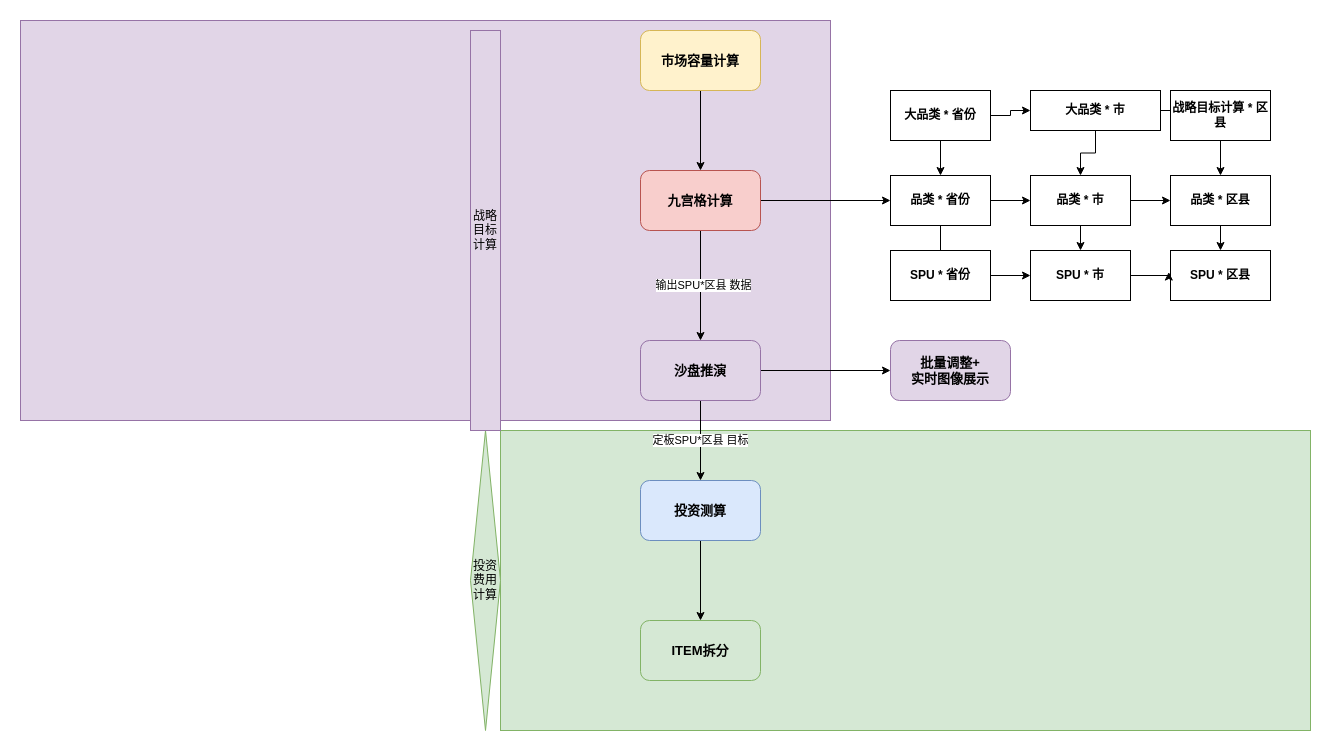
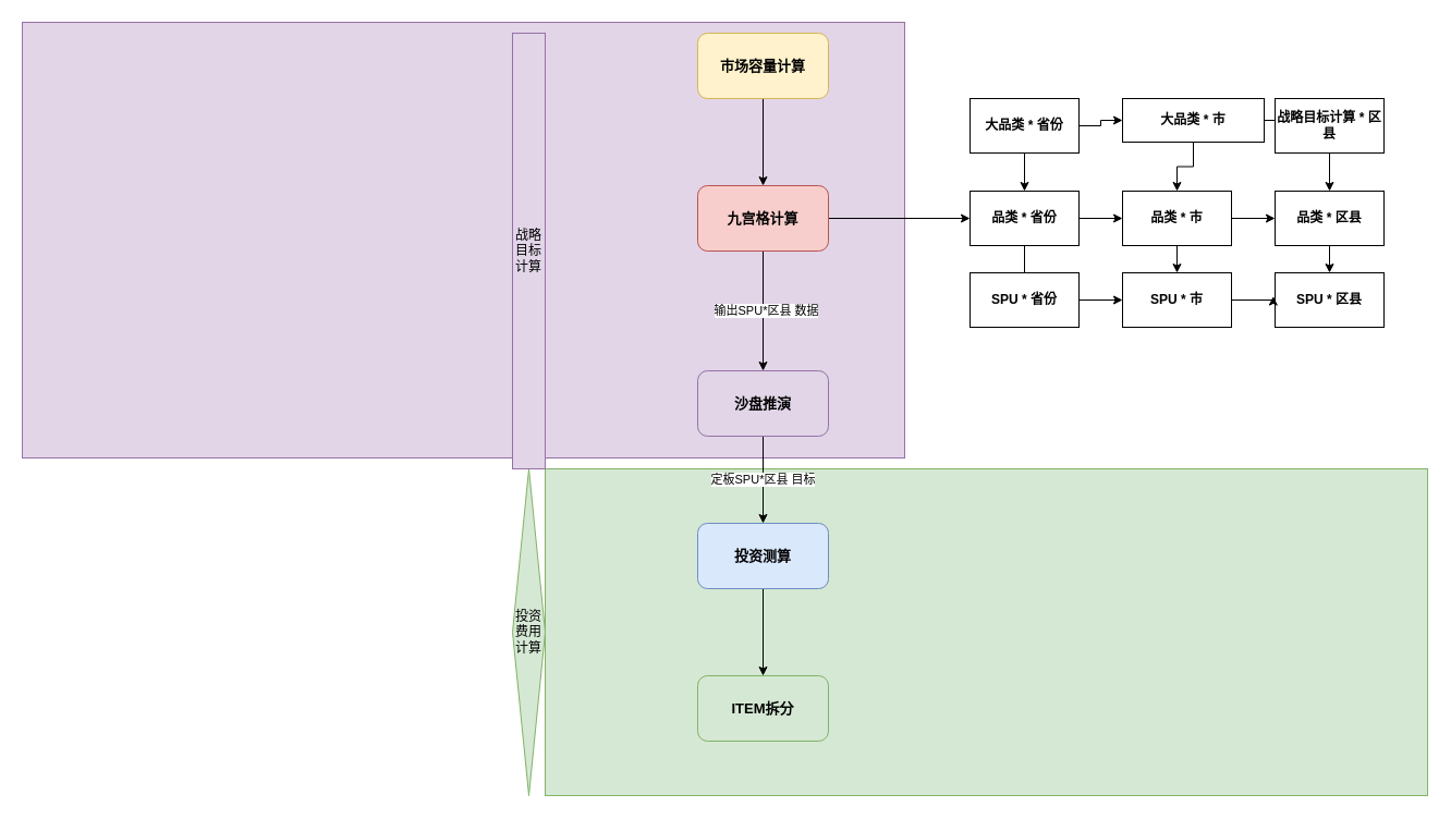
  <mxCell id="0" />
  <mxCell id="1" parent="0" />
  <mxCell id="2" value="" style="rounded=0;whiteSpace=wrap;html=1;fillColor=#d5e8d4;strokeColor=#82b366;" vertex="1" parent="1"><mxGeometry x="500" y="430" width="810" height="300" as="geometry" /></mxCell>
  <mxCell id="3" value="" style="rounded=0;whiteSpace=wrap;html=1;fillColor=#e1d5e7;strokeColor=#9673a6;" vertex="1" parent="1"><mxGeometry x="20" y="20" width="810" height="400" as="geometry" /></mxCell>
  <mxCell id="4" value="" style="edgeStyle=orthogonalEdgeStyle;rounded=0;orthogonalLoop=1;jettySize=auto;html=1;fontSize=13;fontStyle=1" edge="1" parent="1" source="5" target="9"><mxGeometry relative="1" as="geometry" /></mxCell>
  <mxCell id="5" value="市场容量计算" style="rounded=1;whiteSpace=wrap;html=1;fillColor=#fff2cc;strokeColor=#d6b656;fontSize=13;fontStyle=1" vertex="1" parent="1"><mxGeometry x="640" y="30" width="120" height="60" as="geometry" /></mxCell>
  <mxCell id="6" value="" style="edgeStyle=orthogonalEdgeStyle;rounded=0;orthogonalLoop=1;jettySize=auto;html=1;fontSize=13;fontStyle=1;entryX=0.5;entryY=0;entryDx=0;entryDy=0;" edge="1" parent="1" source="9" target="13"><mxGeometry relative="1" as="geometry"><mxPoint x="700" y="310" as="targetPoint" /></mxGeometry></mxCell>
  <mxCell id="7" value="输出SPU*区县 数据" style="edgeLabel;html=1;align=center;verticalAlign=middle;resizable=0;points=[];" vertex="1" connectable="0" parent="6"><mxGeometry x="-0.025" y="2" relative="1" as="geometry"><mxPoint as="offset" /></mxGeometry></mxCell>
  <mxCell id="8" style="edgeStyle=orthogonalEdgeStyle;rounded=0;orthogonalLoop=1;jettySize=auto;html=1;exitX=1;exitY=0.5;exitDx=0;exitDy=0;entryX=0;entryY=0.5;entryDx=0;entryDy=0;" edge="1" parent="1" source="9" target="29"><mxGeometry relative="1" as="geometry" /></mxCell>
  <mxCell id="9" value="九宫格计算" style="rounded=1;whiteSpace=wrap;html=1;fillColor=#f8cecc;strokeColor=#b85450;fontSize=13;fontStyle=1" vertex="1" parent="1"><mxGeometry x="640" y="170" width="120" height="60" as="geometry" /></mxCell>
  <mxCell id="10" value="" style="edgeStyle=orthogonalEdgeStyle;rounded=0;orthogonalLoop=1;jettySize=auto;html=1;fontSize=13;fontStyle=1" edge="1" parent="1" source="13" target="15"><mxGeometry relative="1" as="geometry" /></mxCell>
  <mxCell id="11" value="定板SPU*区县 目标" style="edgeLabel;html=1;align=center;verticalAlign=middle;resizable=0;points=[];" vertex="1" connectable="0" parent="10"><mxGeometry x="-0.025" y="-1" relative="1" as="geometry"><mxPoint as="offset" /></mxGeometry></mxCell>
- <mxCell id="12" value="" style="edgeStyle=orthogonalEdgeStyle;rounded=0;orthogonalLoop=1;jettySize=auto;html=1;" edge="1" parent="1" source="13" target="39"><mxGeometry relative="1" as="geometry" /></mxCell>
  <mxCell id="13" value="沙盘推演" style="rounded=1;whiteSpace=wrap;html=1;fillColor=#e1d5e7;strokeColor=#9673a6;fontSize=13;fontStyle=1" vertex="1" parent="1"><mxGeometry x="640" y="340" width="120" height="60" as="geometry" /></mxCell>
  <mxCell id="14" value="" style="edgeStyle=orthogonalEdgeStyle;rounded=0;orthogonalLoop=1;jettySize=auto;html=1;fontSize=13;fontStyle=1" edge="1" parent="1" source="15" target="16"><mxGeometry relative="1" as="geometry" /></mxCell>
  <mxCell id="15" value="投资测算" style="rounded=1;whiteSpace=wrap;html=1;fillColor=#dae8fc;strokeColor=#6c8ebf;fontSize=13;fontStyle=1" vertex="1" parent="1"><mxGeometry x="640" y="480" width="120" height="60" as="geometry" /></mxCell>
  <mxCell id="16" value="ITEM拆分" style="rounded=1;whiteSpace=wrap;html=1;fillColor=#d5e8d4;strokeColor=#82b366;fontSize=13;fontStyle=1" vertex="1" parent="1"><mxGeometry x="640" y="620" width="120" height="60" as="geometry" /></mxCell>
  <mxCell id="17" value="投资费用计算" style="rhombus;whiteSpace=wrap;html=1;fillColor=#d5e8d4;strokeColor=#82b366;" vertex="1" parent="1"><mxGeometry x="470" y="430" width="30" height="300" as="geometry" /></mxCell>
  <mxCell id="18" value="战略目标计算" style="rounded=0;whiteSpace=wrap;html=1;fillColor=#e1d5e7;strokeColor=#9673a6;" vertex="1" parent="1"><mxGeometry x="470" y="30" width="30" height="400" as="geometry" /></mxCell>
  <mxCell id="19" value="" style="edgeStyle=orthogonalEdgeStyle;rounded=0;orthogonalLoop=1;jettySize=auto;html=1;" edge="1" parent="1" source="21" target="24"><mxGeometry relative="1" as="geometry" /></mxCell>
  <mxCell id="20" value="" style="edgeStyle=orthogonalEdgeStyle;rounded=0;orthogonalLoop=1;jettySize=auto;html=1;entryX=0.5;entryY=0;entryDx=0;entryDy=0;" edge="1" parent="1" source="21" target="29"><mxGeometry relative="1" as="geometry" /></mxCell>
  <mxCell id="21" value="大品类 * 省份" style="rounded=0;whiteSpace=wrap;html=1;fontStyle=1" vertex="1" parent="1"><mxGeometry x="890" y="90" width="100" height="50" as="geometry" /></mxCell>
  <mxCell id="22" value="" style="edgeStyle=orthogonalEdgeStyle;rounded=0;orthogonalLoop=1;jettySize=auto;html=1;" edge="1" parent="1" source="24" target="26"><mxGeometry relative="1" as="geometry" /></mxCell>
  <mxCell id="23" style="edgeStyle=orthogonalEdgeStyle;rounded=0;orthogonalLoop=1;jettySize=auto;html=1;exitX=0.5;exitY=1;exitDx=0;exitDy=0;entryX=0.5;entryY=0;entryDx=0;entryDy=0;" edge="1" parent="1" source="24" target="32"><mxGeometry relative="1" as="geometry" /></mxCell>
  <mxCell id="24" value="大品类 * 市" style="rounded=0;whiteSpace=wrap;html=1;fontStyle=1" vertex="1" parent="1"><mxGeometry x="1030" y="90" width="130" height="40" as="geometry" /></mxCell>
  <mxCell id="25" style="edgeStyle=orthogonalEdgeStyle;rounded=0;orthogonalLoop=1;jettySize=auto;html=1;exitX=0.5;exitY=1;exitDx=0;exitDy=0;entryX=0.5;entryY=0;entryDx=0;entryDy=0;" edge="1" parent="1" source="26" target="34"><mxGeometry relative="1" as="geometry" /></mxCell>
  <mxCell id="26" value="战略目标计算 * 区县" style="rounded=0;whiteSpace=wrap;html=1;fontStyle=1" vertex="1" parent="1"><mxGeometry x="1170" y="90" width="100" height="50" as="geometry" /></mxCell>
  <mxCell id="27" style="edgeStyle=orthogonalEdgeStyle;rounded=0;orthogonalLoop=1;jettySize=auto;html=1;exitX=0.5;exitY=1;exitDx=0;exitDy=0;entryX=0.5;entryY=0;entryDx=0;entryDy=0;endArrow=none;" edge="1" parent="1" source="29" target="36"><mxGeometry relative="1" as="geometry" /></mxCell>
  <mxCell id="28" style="edgeStyle=orthogonalEdgeStyle;rounded=0;orthogonalLoop=1;jettySize=auto;html=1;exitX=1;exitY=0.5;exitDx=0;exitDy=0;entryX=0;entryY=0.5;entryDx=0;entryDy=0;" edge="1" parent="1" source="29" target="32"><mxGeometry relative="1" as="geometry" /></mxCell>
  <mxCell id="29" value="品类 * 省份" style="rounded=0;whiteSpace=wrap;html=1;fontStyle=1" vertex="1" parent="1"><mxGeometry x="890" y="175" width="100" height="50" as="geometry" /></mxCell>
  <mxCell id="30" style="edgeStyle=orthogonalEdgeStyle;rounded=0;orthogonalLoop=1;jettySize=auto;html=1;exitX=0.5;exitY=1;exitDx=0;exitDy=0;entryX=0.5;entryY=0;entryDx=0;entryDy=0;" edge="1" parent="1" source="32" target="37"><mxGeometry relative="1" as="geometry" /></mxCell>
  <mxCell id="31" style="edgeStyle=orthogonalEdgeStyle;rounded=0;orthogonalLoop=1;jettySize=auto;html=1;exitX=1;exitY=0.5;exitDx=0;exitDy=0;entryX=0;entryY=0.5;entryDx=0;entryDy=0;" edge="1" parent="1" source="32" target="34"><mxGeometry relative="1" as="geometry" /></mxCell>
  <mxCell id="32" value="品类 * 市" style="rounded=0;whiteSpace=wrap;html=1;fontStyle=1" vertex="1" parent="1"><mxGeometry x="1030" y="175" width="100" height="50" as="geometry" /></mxCell>
  <mxCell id="33" style="edgeStyle=orthogonalEdgeStyle;rounded=0;orthogonalLoop=1;jettySize=auto;html=1;exitX=0.5;exitY=1;exitDx=0;exitDy=0;entryX=0.5;entryY=0;entryDx=0;entryDy=0;" edge="1" parent="1" source="34" target="38"><mxGeometry relative="1" as="geometry" /></mxCell>
  <mxCell id="34" value="品类 * 区县" style="rounded=0;whiteSpace=wrap;html=1;fontStyle=1" vertex="1" parent="1"><mxGeometry x="1170" y="175" width="100" height="50" as="geometry" /></mxCell>
  <mxCell id="35" style="edgeStyle=orthogonalEdgeStyle;rounded=0;orthogonalLoop=1;jettySize=auto;html=1;exitX=1;exitY=0.5;exitDx=0;exitDy=0;entryX=0;entryY=0.5;entryDx=0;entryDy=0;" edge="1" parent="1" source="36" target="37"><mxGeometry relative="1" as="geometry" /></mxCell>
  <mxCell id="36" value="SPU * 省份" style="rounded=0;whiteSpace=wrap;html=1;fontStyle=1" vertex="1" parent="1"><mxGeometry x="890" y="250" width="100" height="50" as="geometry" /></mxCell>
  <mxCell id="37" value="SPU * 市" style="rounded=0;whiteSpace=wrap;html=1;fontStyle=1" vertex="1" parent="1"><mxGeometry x="1030" y="250" width="100" height="50" as="geometry" /></mxCell>
  <mxCell id="38" value="SPU * 区县" style="rounded=0;whiteSpace=wrap;html=1;fontStyle=1" vertex="1" parent="1"><mxGeometry x="1170" y="250" width="100" height="50" as="geometry" /></mxCell>
- <mxCell id="39" value="批量调整+&lt;br&gt;实时图像展示" style="rounded=1;whiteSpace=wrap;html=1;fillColor=#e1d5e7;strokeColor=#9673a6;fontSize=13;fontStyle=1" vertex="1" parent="1"><mxGeometry x="890" y="340" width="120" height="60" as="geometry" /></mxCell>
  <mxCell id="40" style="edgeStyle=orthogonalEdgeStyle;rounded=0;orthogonalLoop=1;jettySize=auto;html=1;exitX=1;exitY=0.5;exitDx=0;exitDy=0;entryX=-0.017;entryY=0.431;entryDx=0;entryDy=0;entryPerimeter=0;" edge="1" parent="1" source="37" target="38"><mxGeometry relative="1" as="geometry" /></mxCell>
